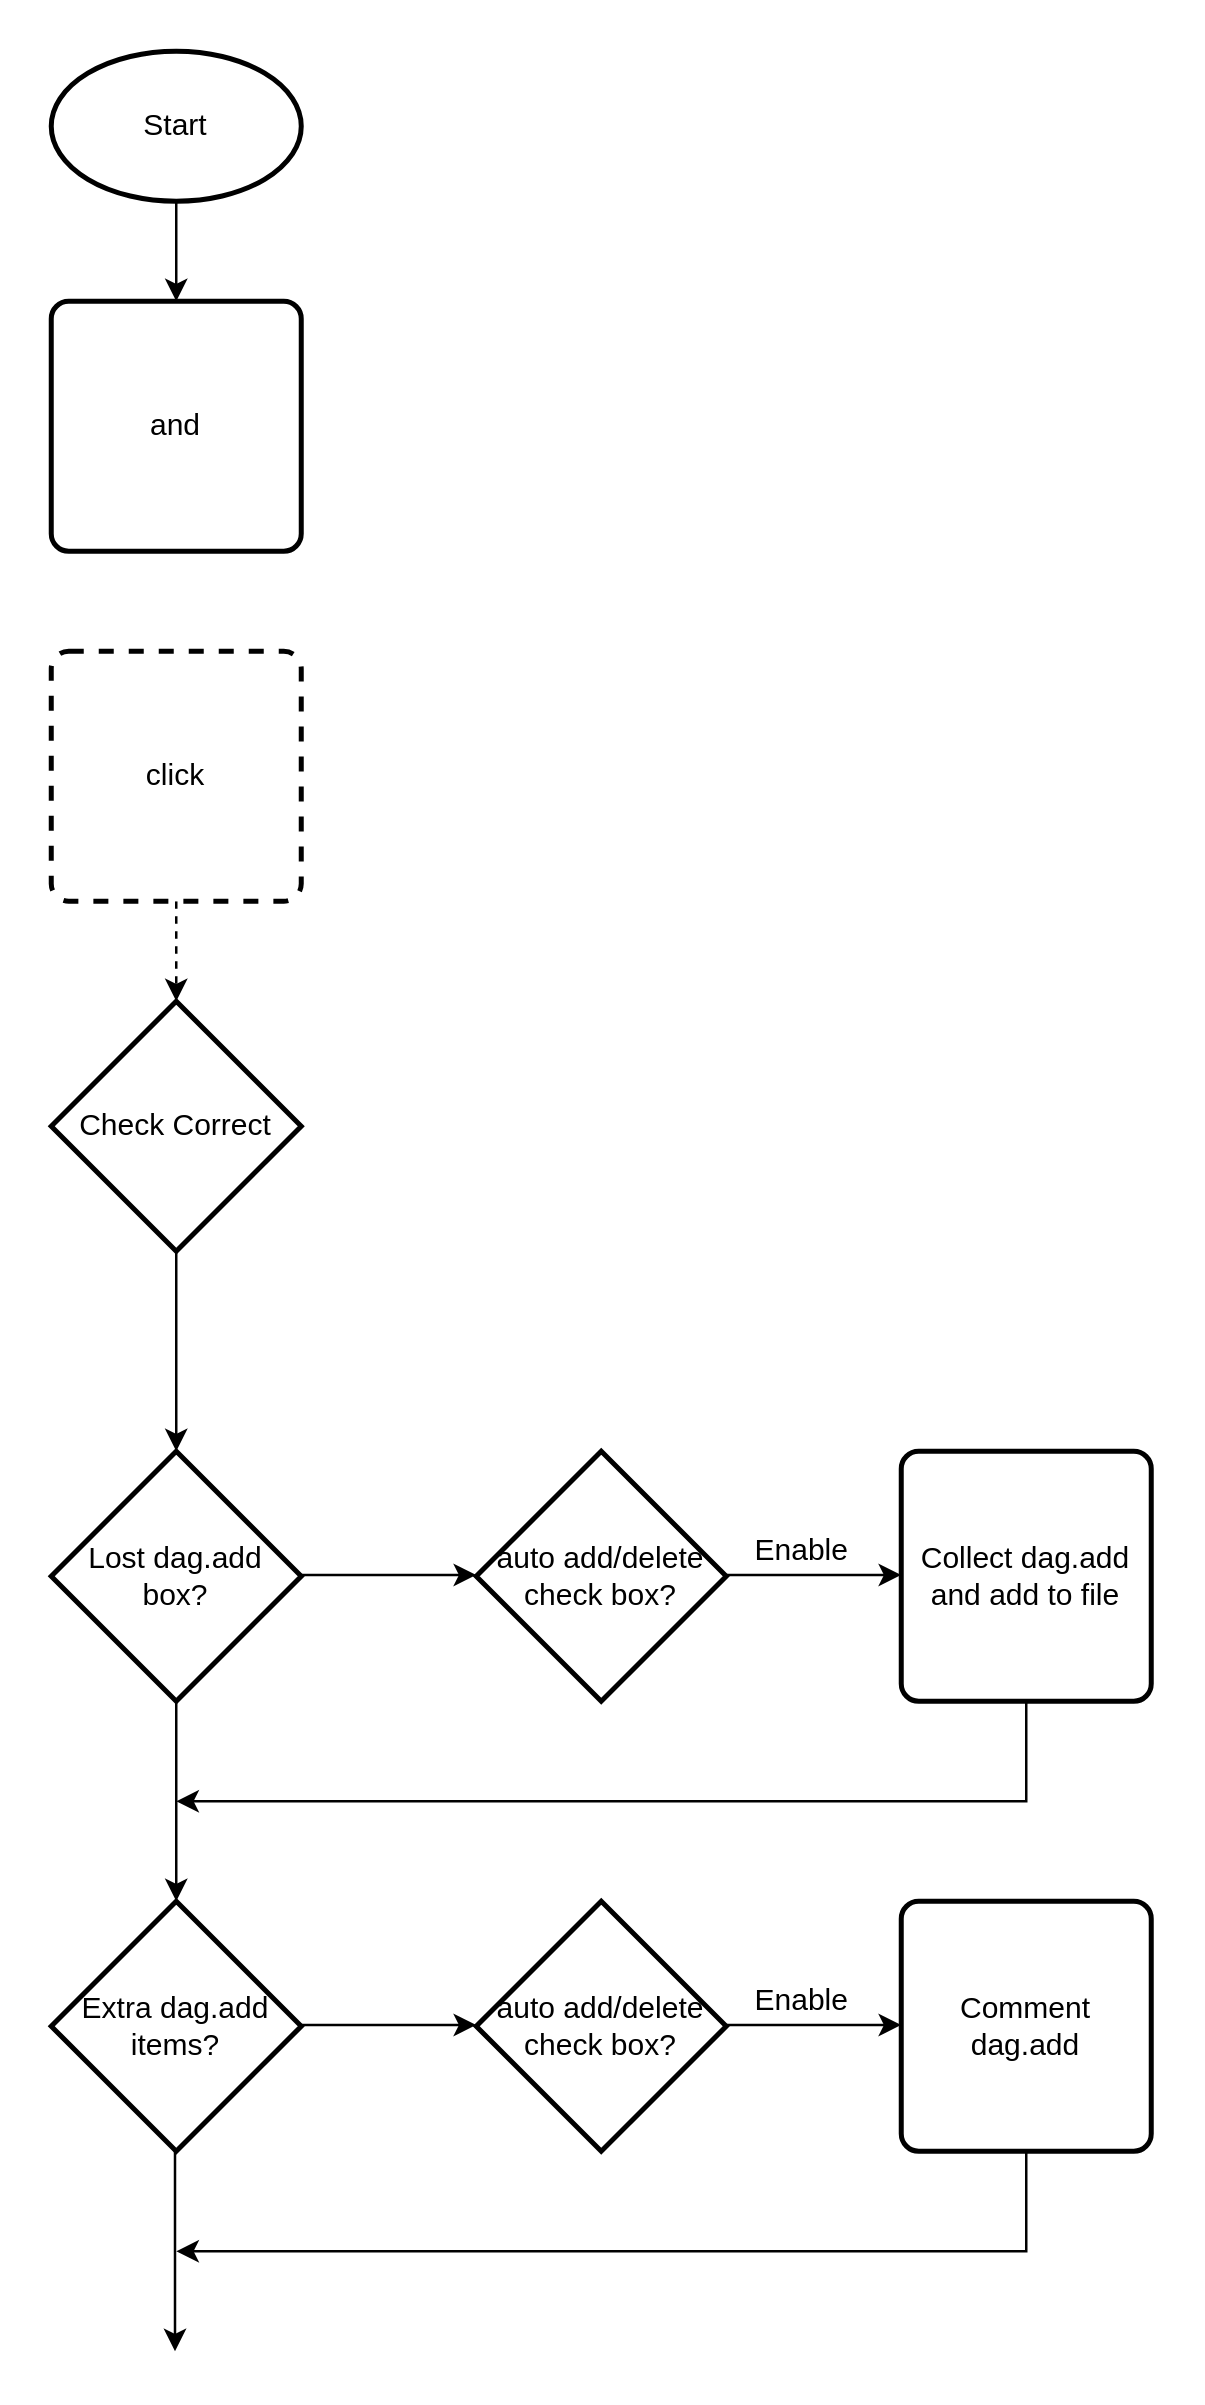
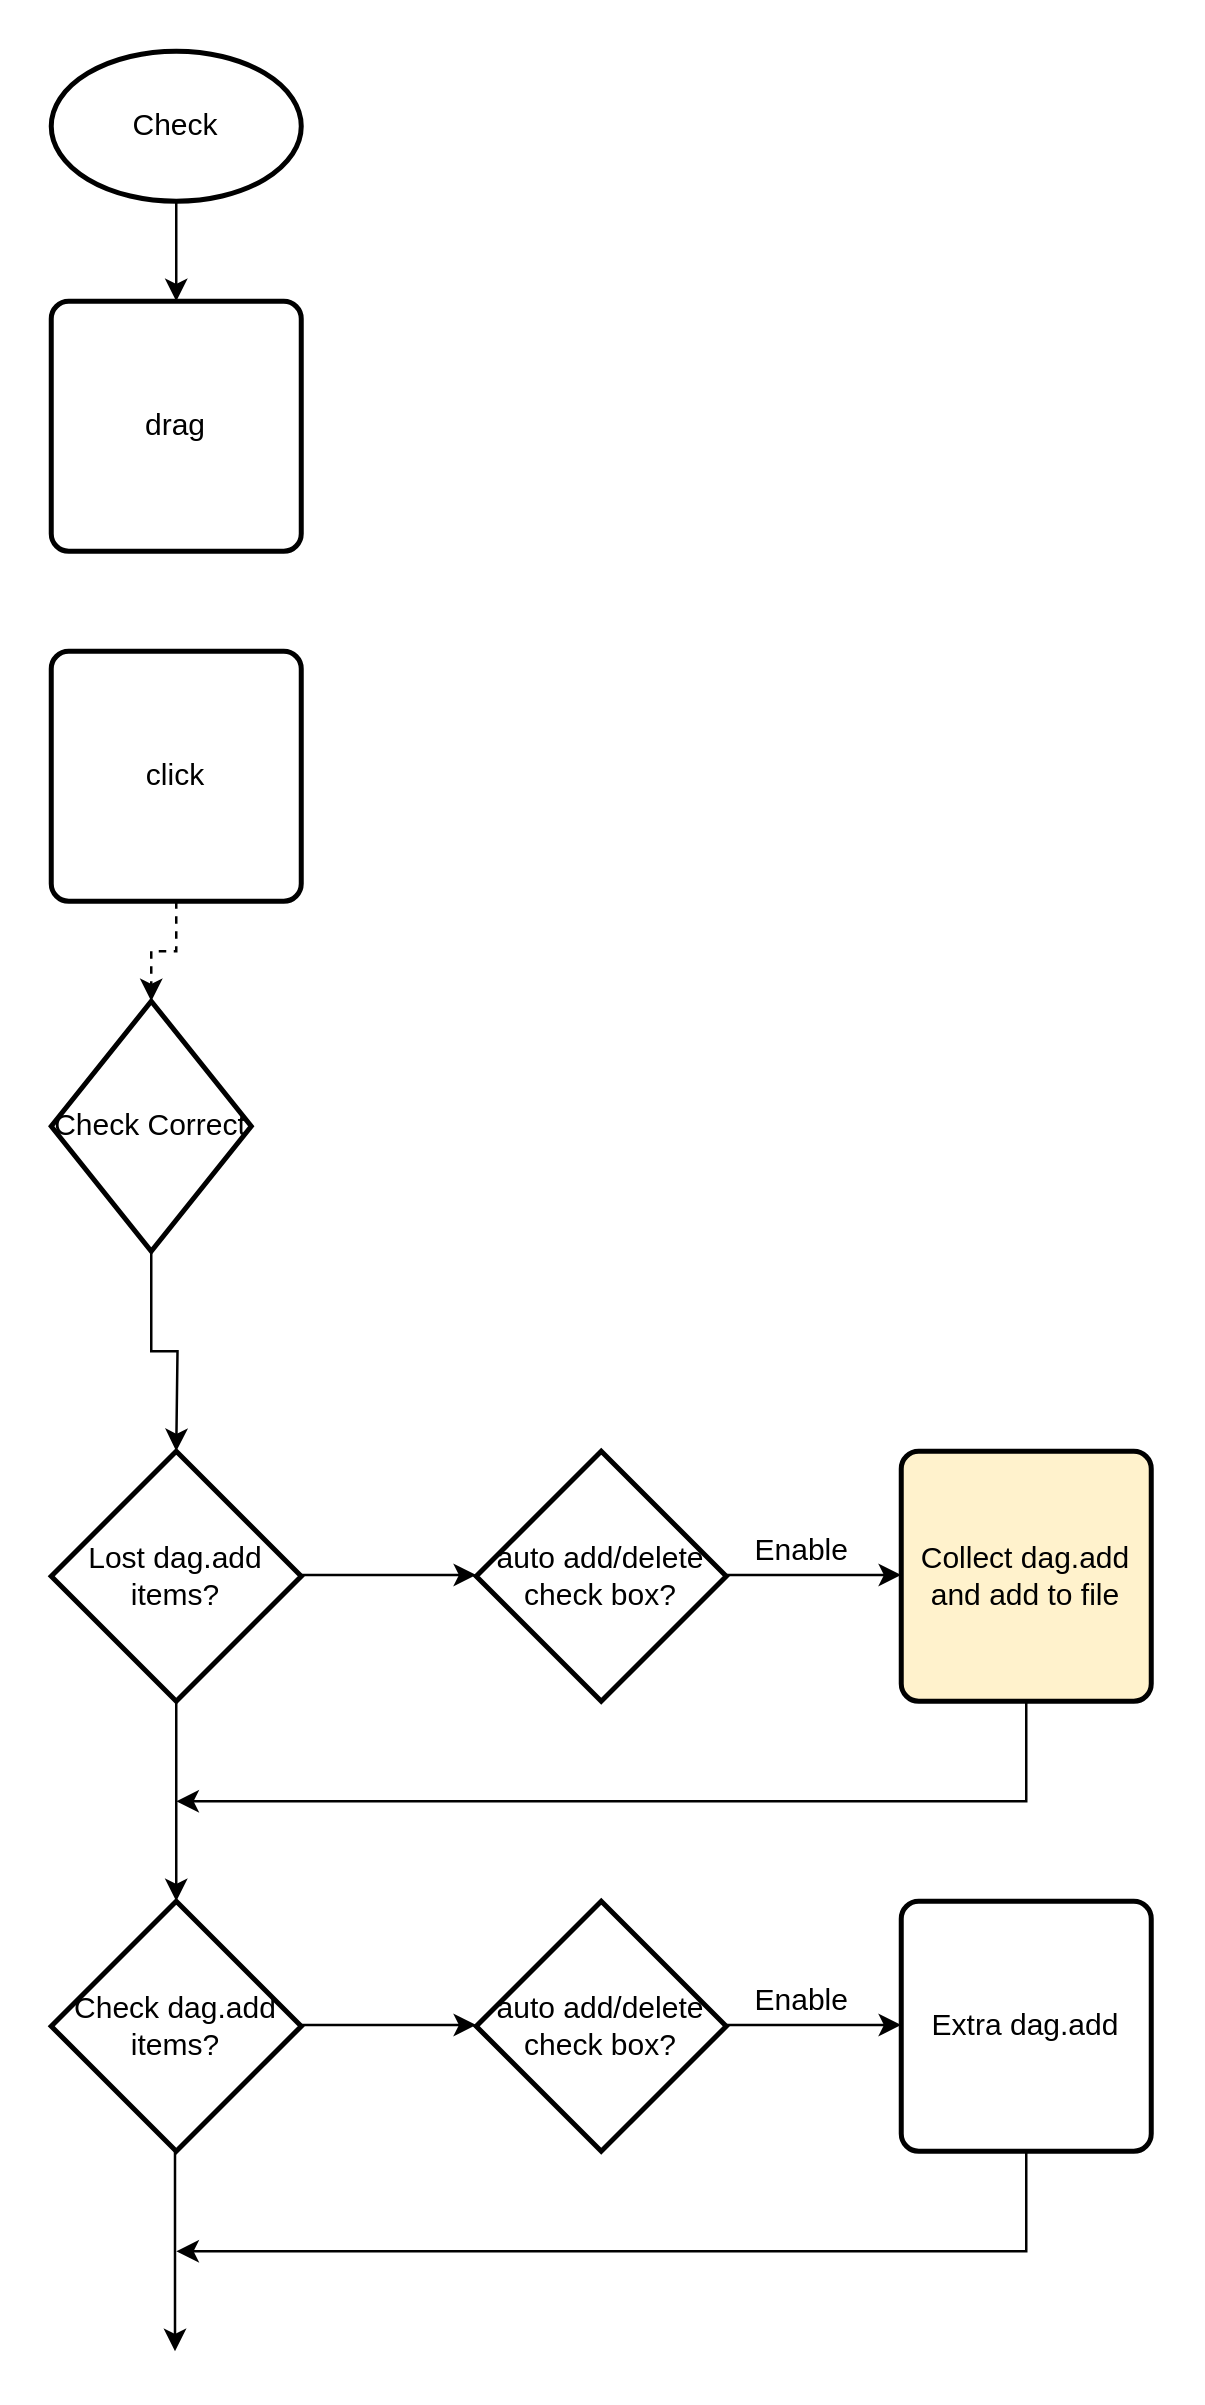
  <mxCell id="0" />
  <mxCell id="1" parent="0" />
- <mxCell id="2" value="and" style="rounded=1;whiteSpace=wrap;html=1;absoluteArcSize=1;arcSize=14;strokeWidth=2;" parent="1" vertex="1"><mxGeometry x="20" y="120" width="100" height="100" as="geometry" /></mxCell>
+ <mxCell id="2" value="drag" style="rounded=1;whiteSpace=wrap;html=1;absoluteArcSize=1;arcSize=14;strokeWidth=2;" parent="1" vertex="1"><mxGeometry x="20" y="120" width="100" height="100" as="geometry" /></mxCell>
  <mxCell id="3" value="" style="edgeStyle=orthogonalEdgeStyle;rounded=0;orthogonalLoop=1;jettySize=auto;html=1;" parent="1" source="4" target="2" edge="1"><mxGeometry relative="1" as="geometry" /></mxCell>
- <mxCell id="4" value="Start" style="strokeWidth=2;html=1;shape=mxgraph.flowchart.start_1;whiteSpace=wrap;" parent="1" vertex="1"><mxGeometry x="20" y="20" width="100" height="60" as="geometry" /></mxCell>
+ <mxCell id="4" value="Check" style="strokeWidth=2;html=1;shape=mxgraph.flowchart.start_1;whiteSpace=wrap;" parent="1" vertex="1"><mxGeometry x="20" y="20" width="100" height="60" as="geometry" /></mxCell>
  <mxCell id="5" value="" style="edgeStyle=orthogonalEdgeStyle;rounded=0;orthogonalLoop=1;jettySize=auto;html=1;dashed=1;" parent="1" source="6" target="8" edge="1"><mxGeometry relative="1" as="geometry" /></mxCell>
- <mxCell id="6" value="click" style="rounded=1;whiteSpace=wrap;html=1;absoluteArcSize=1;arcSize=14;strokeWidth=2;dashed=1;" parent="1" vertex="1"><mxGeometry x="20" y="260" width="100" height="100" as="geometry" /></mxCell>
+ <mxCell id="6" value="click" style="rounded=1;whiteSpace=wrap;html=1;absoluteArcSize=1;arcSize=14;strokeWidth=2;" parent="1" vertex="1"><mxGeometry x="20" y="260" width="100" height="100" as="geometry" /></mxCell>
  <mxCell id="7" value="" style="edgeStyle=orthogonalEdgeStyle;rounded=0;orthogonalLoop=1;jettySize=auto;html=1;" parent="1" source="8" edge="1"><mxGeometry relative="1" as="geometry"><mxPoint x="70" y="580" as="targetPoint" /></mxGeometry></mxCell>
- <mxCell id="8" value="Check Correct" style="strokeWidth=2;html=1;shape=mxgraph.flowchart.decision;whiteSpace=wrap;" parent="1" vertex="1"><mxGeometry x="20" y="400" width="100" height="100" as="geometry" /></mxCell>
+ <mxCell id="8" value="Check Correct" style="strokeWidth=2;html=1;shape=mxgraph.flowchart.decision;whiteSpace=wrap;" parent="1" vertex="1"><mxGeometry x="20" y="400" width="80" height="100" as="geometry" /></mxCell>
  <mxCell id="9" value="" style="edgeStyle=orthogonalEdgeStyle;rounded=0;orthogonalLoop=1;jettySize=auto;html=1;" parent="1" edge="1"><mxGeometry relative="1" as="geometry"><mxPoint x="70" y="680" as="sourcePoint" /><mxPoint x="70" y="760" as="targetPoint" /></mxGeometry></mxCell>
  <mxCell id="10" value="" style="edgeStyle=orthogonalEdgeStyle;rounded=0;orthogonalLoop=1;jettySize=auto;html=1;" parent="1" source="11" edge="1"><mxGeometry relative="1" as="geometry"><mxPoint x="70" y="720" as="targetPoint" /><Array as="points"><mxPoint x="240" y="720" /><mxPoint x="240" y="720" /></Array></mxGeometry></mxCell>
- <mxCell id="11" value="Collect dag.add and add to file" style="rounded=1;whiteSpace=wrap;html=1;absoluteArcSize=1;arcSize=14;strokeWidth=2;" parent="1" vertex="1"><mxGeometry x="360" y="580" width="100" height="100" as="geometry" /></mxCell>
- <mxCell id="12" value="Comment dag.add" style="rounded=1;whiteSpace=wrap;html=1;absoluteArcSize=1;arcSize=14;strokeWidth=2;" parent="1" vertex="1"><mxGeometry x="360" y="760" width="100" height="100" as="geometry" /></mxCell>
- <mxCell id="13" value="&lt;span&gt;Lost dag.add box?&lt;/span&gt;" style="strokeWidth=2;html=1;shape=mxgraph.flowchart.decision;whiteSpace=wrap;" parent="1" vertex="1"><mxGeometry x="20" y="580" width="100" height="100" as="geometry" /></mxCell>
- <mxCell id="14" value="Extra dag.add items?" style="strokeWidth=2;html=1;shape=mxgraph.flowchart.decision;whiteSpace=wrap;" parent="1" vertex="1"><mxGeometry x="20" y="760" width="100" height="100" as="geometry" /></mxCell>
+ <mxCell id="11" value="Collect dag.add and add to file" style="rounded=1;whiteSpace=wrap;html=1;absoluteArcSize=1;arcSize=14;strokeWidth=2;fillColor=#fff2cc;" parent="1" vertex="1"><mxGeometry x="360" y="580" width="100" height="100" as="geometry" /></mxCell>
+ <mxCell id="12" value="Extra dag.add" style="rounded=1;whiteSpace=wrap;html=1;absoluteArcSize=1;arcSize=14;strokeWidth=2;" parent="1" vertex="1"><mxGeometry x="360" y="760" width="100" height="100" as="geometry" /></mxCell>
+ <mxCell id="13" value="&lt;span&gt;Lost dag.add items?&lt;/span&gt;" style="strokeWidth=2;html=1;shape=mxgraph.flowchart.decision;whiteSpace=wrap;" parent="1" vertex="1"><mxGeometry x="20" y="580" width="100" height="100" as="geometry" /></mxCell>
+ <mxCell id="14" value="Check dag.add items?" style="strokeWidth=2;html=1;shape=mxgraph.flowchart.decision;whiteSpace=wrap;" parent="1" vertex="1"><mxGeometry x="20" y="760" width="100" height="100" as="geometry" /></mxCell>
  <mxCell id="15" value="" style="edgeStyle=orthogonalEdgeStyle;rounded=0;orthogonalLoop=1;jettySize=auto;html=1;" parent="1" edge="1"><mxGeometry relative="1" as="geometry"><mxPoint x="410" y="860" as="sourcePoint" /><mxPoint x="70" y="900" as="targetPoint" /><Array as="points"><mxPoint x="410" y="900" /></Array></mxGeometry></mxCell>
  <mxCell id="16" value="" style="edgeStyle=orthogonalEdgeStyle;rounded=0;orthogonalLoop=1;jettySize=auto;html=1;" parent="1" edge="1"><mxGeometry relative="1" as="geometry"><mxPoint x="69.5" y="860" as="sourcePoint" /><mxPoint x="69.5" y="940" as="targetPoint" /></mxGeometry></mxCell>
  <mxCell id="17" value="" style="edgeStyle=orthogonalEdgeStyle;rounded=0;orthogonalLoop=1;jettySize=auto;html=1;" edge="1" parent="1"><mxGeometry relative="1" as="geometry"><mxPoint x="120" y="629.5" as="sourcePoint" /><mxPoint x="190" y="629.5" as="targetPoint" /></mxGeometry></mxCell>
  <mxCell id="18" value="&lt;span&gt;auto add/delete check box?&lt;/span&gt;" style="strokeWidth=2;html=1;shape=mxgraph.flowchart.decision;whiteSpace=wrap;" vertex="1" parent="1"><mxGeometry x="190" y="580" width="100" height="100" as="geometry" /></mxCell>
  <mxCell id="19" value="" style="edgeStyle=orthogonalEdgeStyle;rounded=0;orthogonalLoop=1;jettySize=auto;html=1;" edge="1" parent="1"><mxGeometry relative="1" as="geometry"><mxPoint x="290" y="629.5" as="sourcePoint" /><mxPoint x="360" y="629.5" as="targetPoint" /></mxGeometry></mxCell>
  <mxCell id="20" value="Enable" style="text;html=1;resizable=0;autosize=1;align=center;verticalAlign=middle;points=[];fillColor=none;strokeColor=none;rounded=0;" vertex="1" parent="1"><mxGeometry x="295" y="610" width="50" height="20" as="geometry" /></mxCell>
  <mxCell id="21" value="&lt;span&gt;auto add/delete check box?&lt;/span&gt;" style="strokeWidth=2;html=1;shape=mxgraph.flowchart.decision;whiteSpace=wrap;" vertex="1" parent="1"><mxGeometry x="190" y="760" width="100" height="100" as="geometry" /></mxCell>
  <mxCell id="22" value="" style="edgeStyle=orthogonalEdgeStyle;rounded=0;orthogonalLoop=1;jettySize=auto;html=1;" edge="1" parent="1"><mxGeometry relative="1" as="geometry"><mxPoint x="120" y="809.5" as="sourcePoint" /><mxPoint x="190" y="809.5" as="targetPoint" /></mxGeometry></mxCell>
  <mxCell id="23" value="" style="edgeStyle=orthogonalEdgeStyle;rounded=0;orthogonalLoop=1;jettySize=auto;html=1;" edge="1" parent="1"><mxGeometry relative="1" as="geometry"><mxPoint x="290" y="809.5" as="sourcePoint" /><mxPoint x="360" y="809.5" as="targetPoint" /></mxGeometry></mxCell>
  <mxCell id="24" value="Enable" style="text;html=1;resizable=0;autosize=1;align=center;verticalAlign=middle;points=[];fillColor=none;strokeColor=none;rounded=0;" vertex="1" parent="1"><mxGeometry x="295" y="790" width="50" height="20" as="geometry" /></mxCell>
